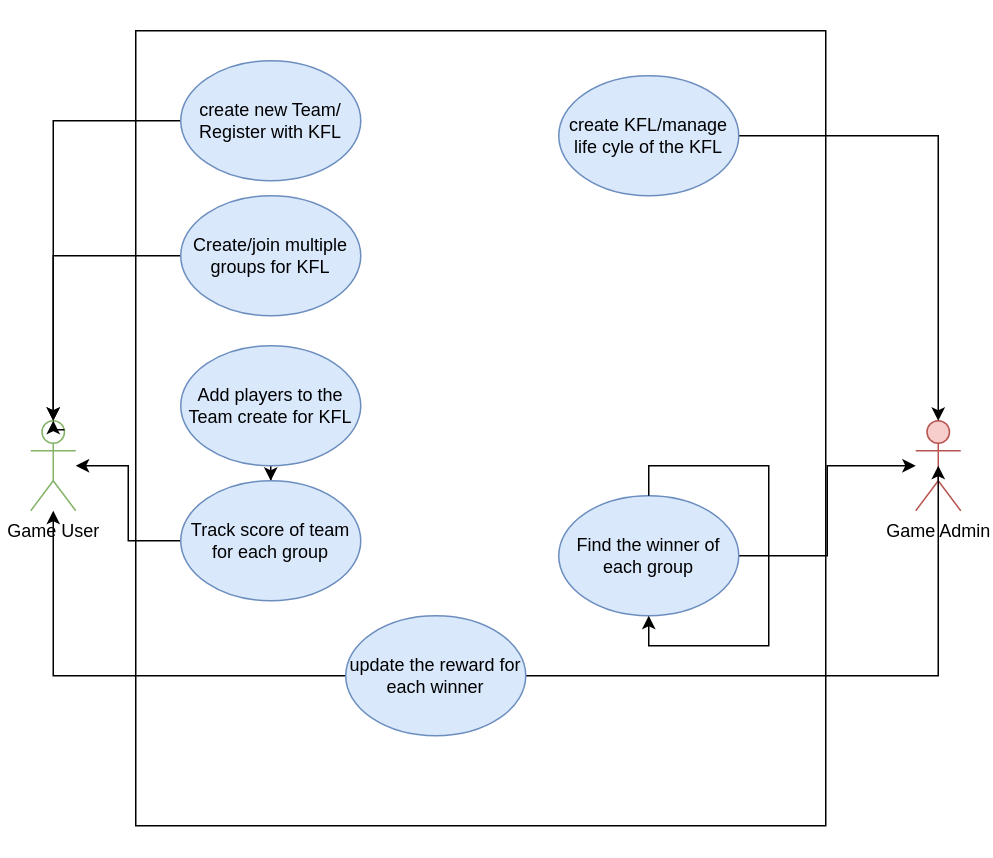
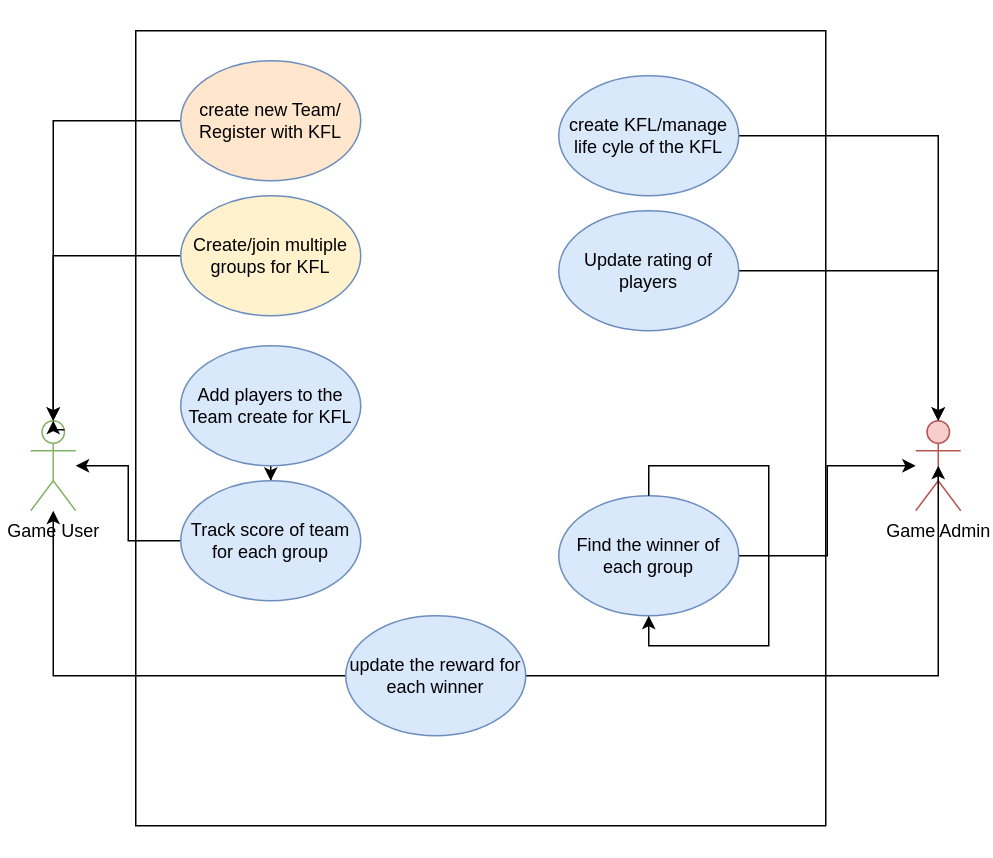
  <mxCell id="0" />
  <mxCell id="1" parent="0" />
  <mxCell id="2" value="" style="rounded=0;whiteSpace=wrap;html=1;" vertex="1" parent="1"><mxGeometry x="90" y="20" width="460" height="530" as="geometry" /></mxCell>
  <mxCell id="3" value="Game User" style="shape=umlActor;verticalLabelPosition=bottom;verticalAlign=top;html=1;strokeColor=#82b366;" vertex="1" parent="1"><mxGeometry x="20" y="280" width="30" height="60" as="geometry" /></mxCell>
  <mxCell id="4" value="Game Admin" style="shape=umlActor;verticalLabelPosition=bottom;verticalAlign=top;html=1;fillColor=#f8cecc;strokeColor=#b85450;" vertex="1" parent="1"><mxGeometry x="610" y="280" width="30" height="60" as="geometry" /></mxCell>
  <mxCell id="5" style="edgeStyle=orthogonalEdgeStyle;rounded=0;orthogonalLoop=1;jettySize=auto;html=1;entryX=0.5;entryY=0;entryDx=0;entryDy=0;entryPerimeter=0;" edge="1" parent="1" source="6" target="4"><mxGeometry relative="1" as="geometry" /></mxCell>
  <mxCell id="6" value="create KFL/manage life cyle of the KFL" style="ellipse;whiteSpace=wrap;html=1;fillColor=#dae8fc;strokeColor=#6c8ebf;" vertex="1" parent="1"><mxGeometry x="372" y="50" width="120" height="80" as="geometry" /></mxCell>
  <mxCell id="7" style="edgeStyle=orthogonalEdgeStyle;rounded=0;orthogonalLoop=1;jettySize=auto;html=1;entryX=0.5;entryY=0;entryDx=0;entryDy=0;entryPerimeter=0;" edge="1" parent="1" source="8" target="3"><mxGeometry relative="1" as="geometry" /></mxCell>
- <mxCell id="8" value="create new Team/ Register with KFL" style="ellipse;whiteSpace=wrap;html=1;fillColor=#dae8fc;strokeColor=#6c8ebf;" vertex="1" parent="1"><mxGeometry x="120" y="40" width="120" height="80" as="geometry" /></mxCell>
+ <mxCell id="8" value="create new Team/ Register with KFL" style="ellipse;whiteSpace=wrap;html=1;fillColor=#ffe6cc;strokeColor=#6c8ebf;" vertex="1" parent="1"><mxGeometry x="120" y="40" width="120" height="80" as="geometry" /></mxCell>
  <mxCell id="9" style="edgeStyle=orthogonalEdgeStyle;rounded=0;orthogonalLoop=1;jettySize=auto;html=1;entryX=0.5;entryY=0;entryDx=0;entryDy=0;entryPerimeter=0;" edge="1" parent="1" source="10" target="3"><mxGeometry relative="1" as="geometry" /></mxCell>
- <mxCell id="10" value="Create/join multiple groups for KFL" style="ellipse;whiteSpace=wrap;html=1;fillColor=#dae8fc;strokeColor=#6c8ebf;" vertex="1" parent="1"><mxGeometry x="120" y="130" width="120" height="80" as="geometry" /></mxCell>
+ <mxCell id="10" value="Create/join multiple groups for KFL" style="ellipse;whiteSpace=wrap;html=1;fillColor=#fff2cc;strokeColor=#6c8ebf;" vertex="1" parent="1"><mxGeometry x="120" y="130" width="120" height="80" as="geometry" /></mxCell>
  <mxCell id="11" style="edgeStyle=orthogonalEdgeStyle;rounded=0;orthogonalLoop=1;jettySize=auto;html=1;" edge="1" parent="1" source="12" target="16"><mxGeometry relative="1" as="geometry" /></mxCell>
  <mxCell id="12" value="Add players to the Team create for KFL" style="ellipse;whiteSpace=wrap;html=1;fillColor=#dae8fc;strokeColor=#6c8ebf;" vertex="1" parent="1"><mxGeometry x="120" y="230" width="120" height="80" as="geometry" /></mxCell>
+ <mxCell id="13" style="edgeStyle=orthogonalEdgeStyle;rounded=0;orthogonalLoop=1;jettySize=auto;html=1;entryX=0.5;entryY=0;entryDx=0;entryDy=0;entryPerimeter=0;" edge="1" parent="1" source="14" target="4"><mxGeometry relative="1" as="geometry" /></mxCell>
+ <mxCell id="14" value="Update rating of players" style="ellipse;whiteSpace=wrap;html=1;fillColor=#dae8fc;strokeColor=#6c8ebf;" vertex="1" parent="1"><mxGeometry x="372" y="140" width="120" height="80" as="geometry" /></mxCell>
  <mxCell id="15" style="edgeStyle=orthogonalEdgeStyle;rounded=0;orthogonalLoop=1;jettySize=auto;html=1;" edge="1" parent="1" source="16" target="3"><mxGeometry relative="1" as="geometry" /></mxCell>
  <mxCell id="16" value="Track score of team for each group" style="ellipse;whiteSpace=wrap;html=1;fillColor=#dae8fc;strokeColor=#6c8ebf;" vertex="1" parent="1"><mxGeometry x="120" y="320" width="120" height="80" as="geometry" /></mxCell>
  <mxCell id="17" style="edgeStyle=orthogonalEdgeStyle;rounded=0;orthogonalLoop=1;jettySize=auto;html=1;" edge="1" parent="1" source="18" target="4"><mxGeometry relative="1" as="geometry" /></mxCell>
  <mxCell id="18" value="Find the winner of each group" style="ellipse;whiteSpace=wrap;html=1;fillColor=#dae8fc;strokeColor=#6c8ebf;" vertex="1" parent="1"><mxGeometry x="372" y="330" width="120" height="80" as="geometry" /></mxCell>
  <mxCell id="19" style="edgeStyle=orthogonalEdgeStyle;rounded=0;orthogonalLoop=1;jettySize=auto;html=1;entryX=0.5;entryY=0.5;entryDx=0;entryDy=0;entryPerimeter=0;" edge="1" parent="1" source="21" target="4"><mxGeometry relative="1" as="geometry" /></mxCell>
  <mxCell id="20" style="edgeStyle=orthogonalEdgeStyle;rounded=0;orthogonalLoop=1;jettySize=auto;html=1;" edge="1" parent="1" source="21" target="3"><mxGeometry relative="1" as="geometry" /></mxCell>
  <mxCell id="21" value="update the reward for each winner" style="ellipse;whiteSpace=wrap;html=1;fillColor=#dae8fc;strokeColor=#6c8ebf;" vertex="1" parent="1"><mxGeometry x="230" y="410" width="120" height="80" as="geometry" /></mxCell>
  <mxCell id="22" style="edgeStyle=orthogonalEdgeStyle;rounded=0;orthogonalLoop=1;jettySize=auto;html=1;exitX=0.75;exitY=0.1;exitDx=0;exitDy=0;exitPerimeter=0;entryX=0.5;entryY=0;entryDx=0;entryDy=0;entryPerimeter=0;" edge="1" parent="1" source="3" target="3"><mxGeometry relative="1" as="geometry" /></mxCell>
  <mxCell id="23" style="edgeStyle=orthogonalEdgeStyle;rounded=0;orthogonalLoop=1;jettySize=auto;html=1;exitX=0.5;exitY=0;exitDx=0;exitDy=0;" edge="1" parent="1" source="18" target="18"><mxGeometry relative="1" as="geometry" /></mxCell>
